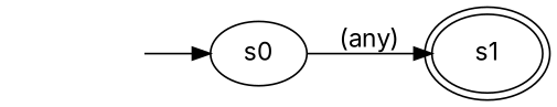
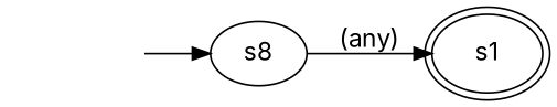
  digraph {
    rankdir=LR
    fontname=Inter
    node [fontname=Inter]
    edge [fontname=Inter]
    s1 [peripheries=2]
-   s0
+   s0 [label=s8]
    _start_ [style=invis]
    s0 -> s1 [label="(any)"]
    _start_ -> s0
  }
